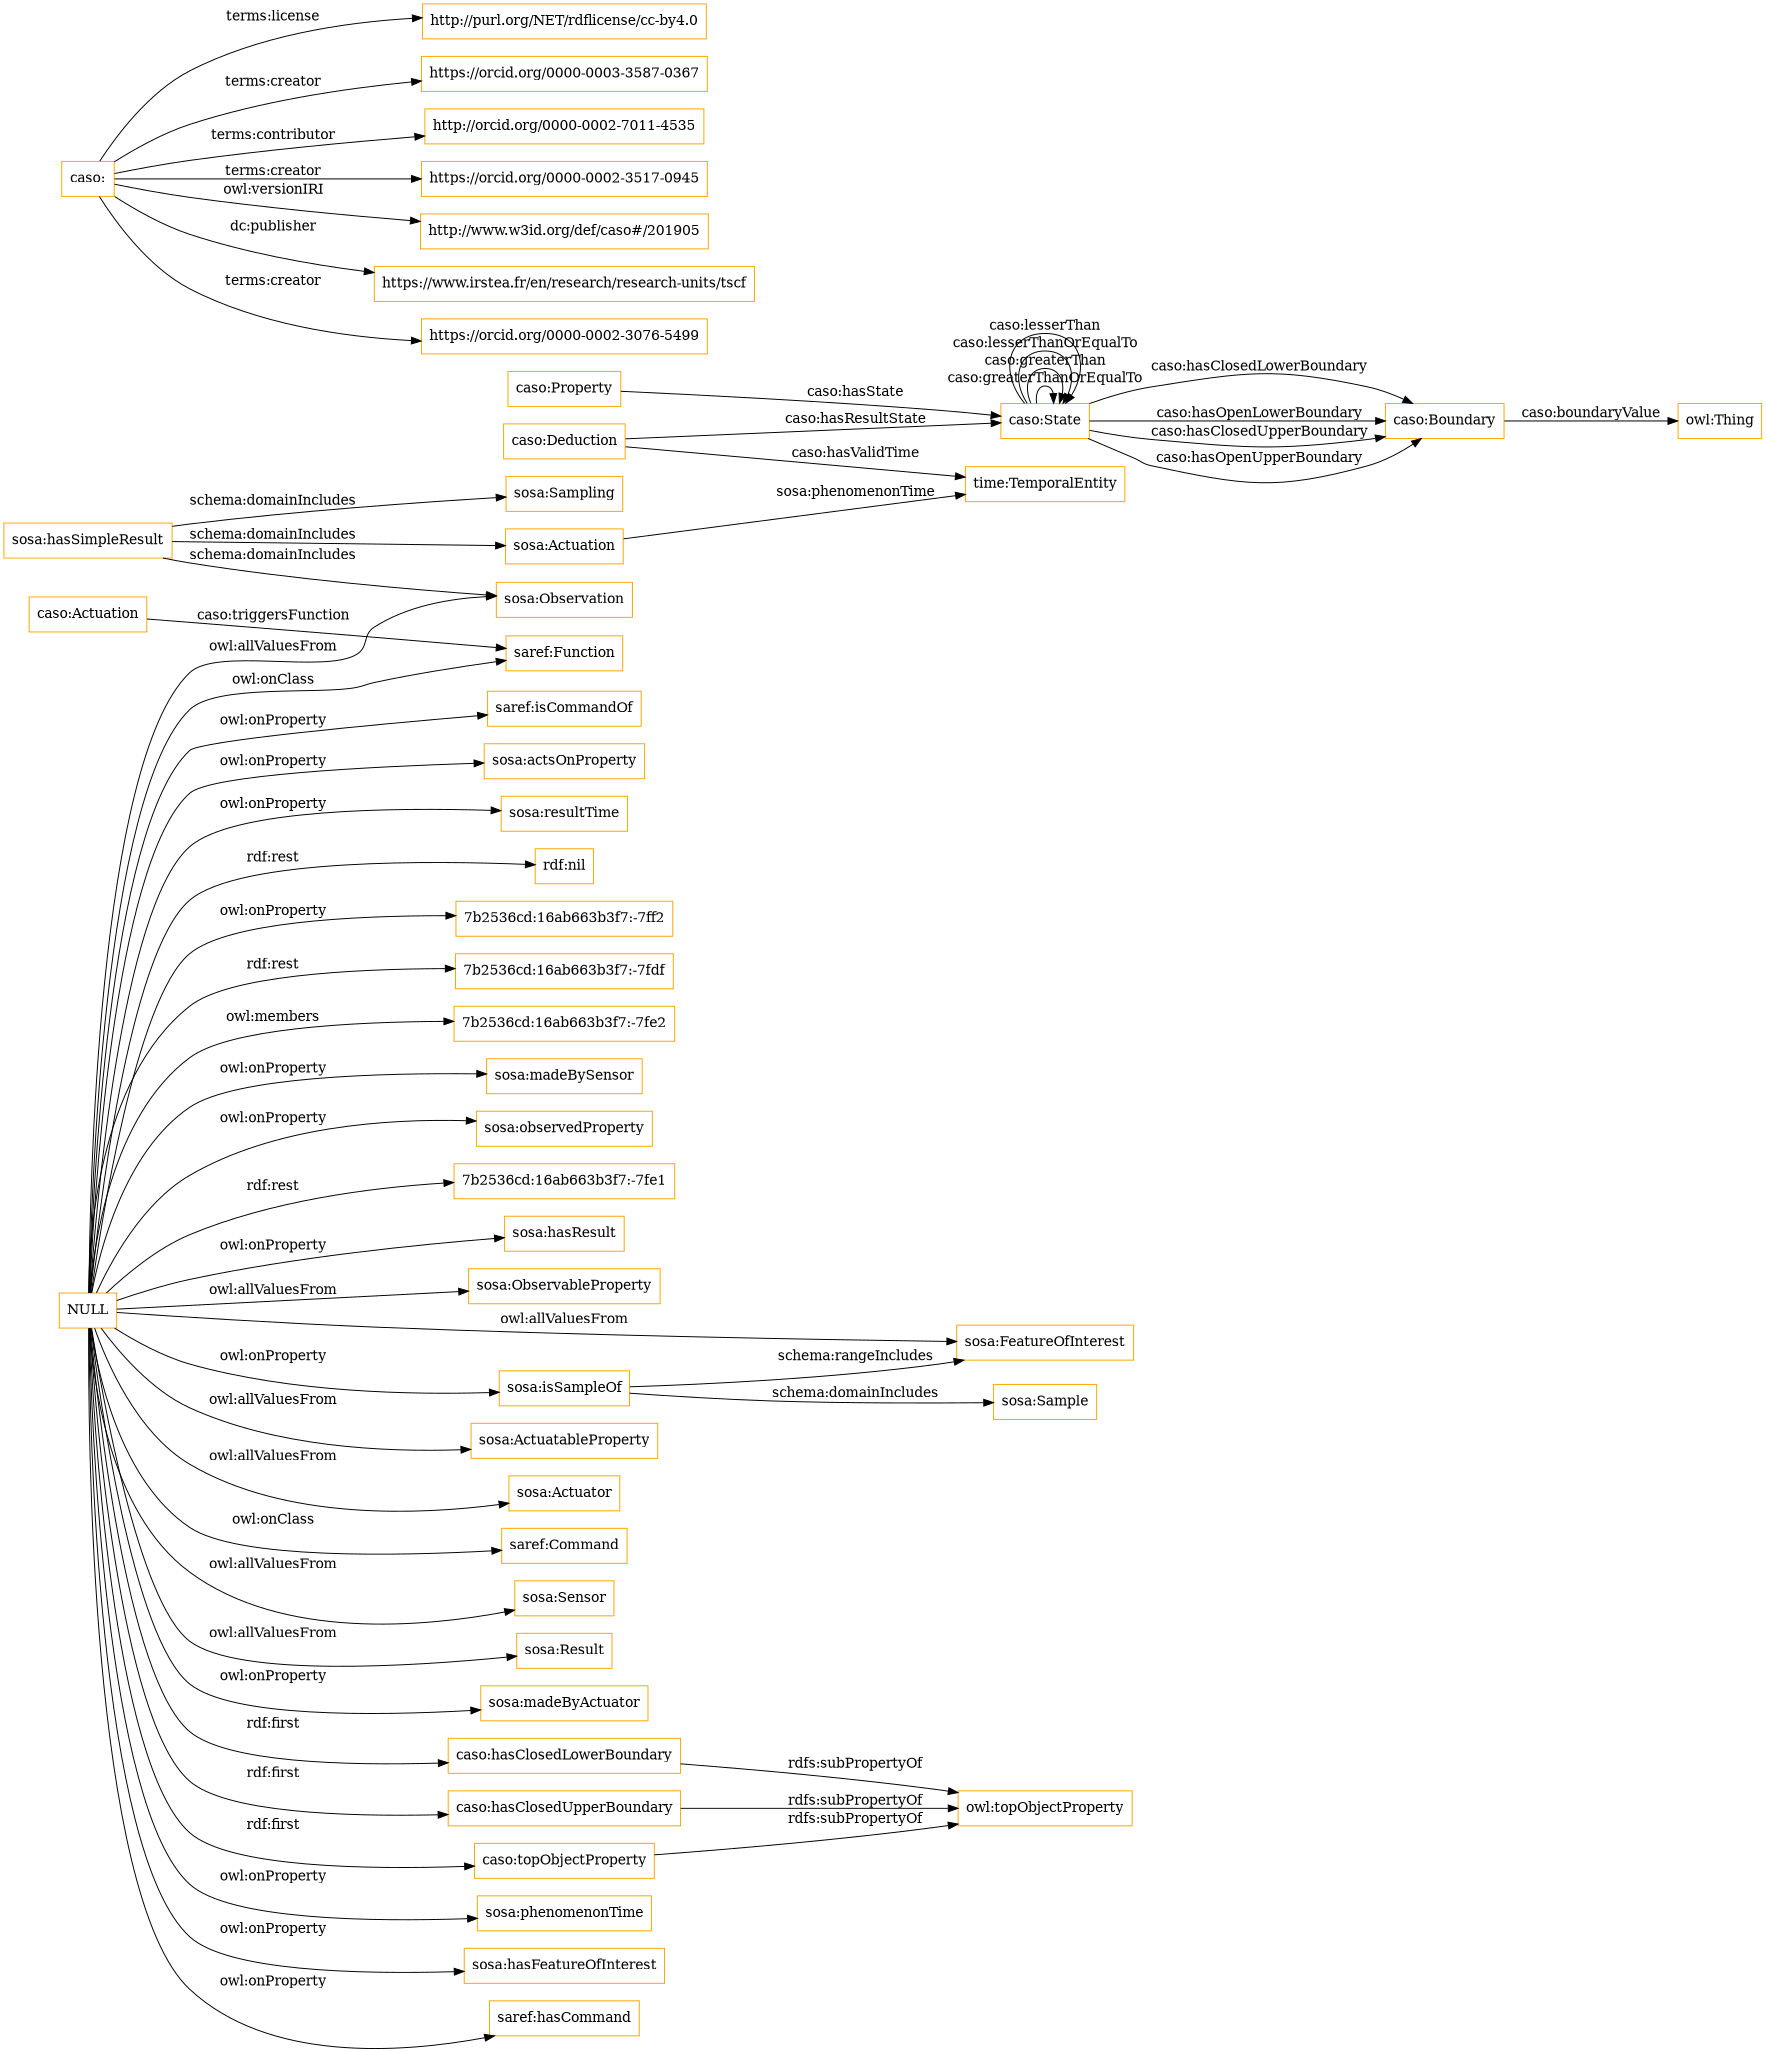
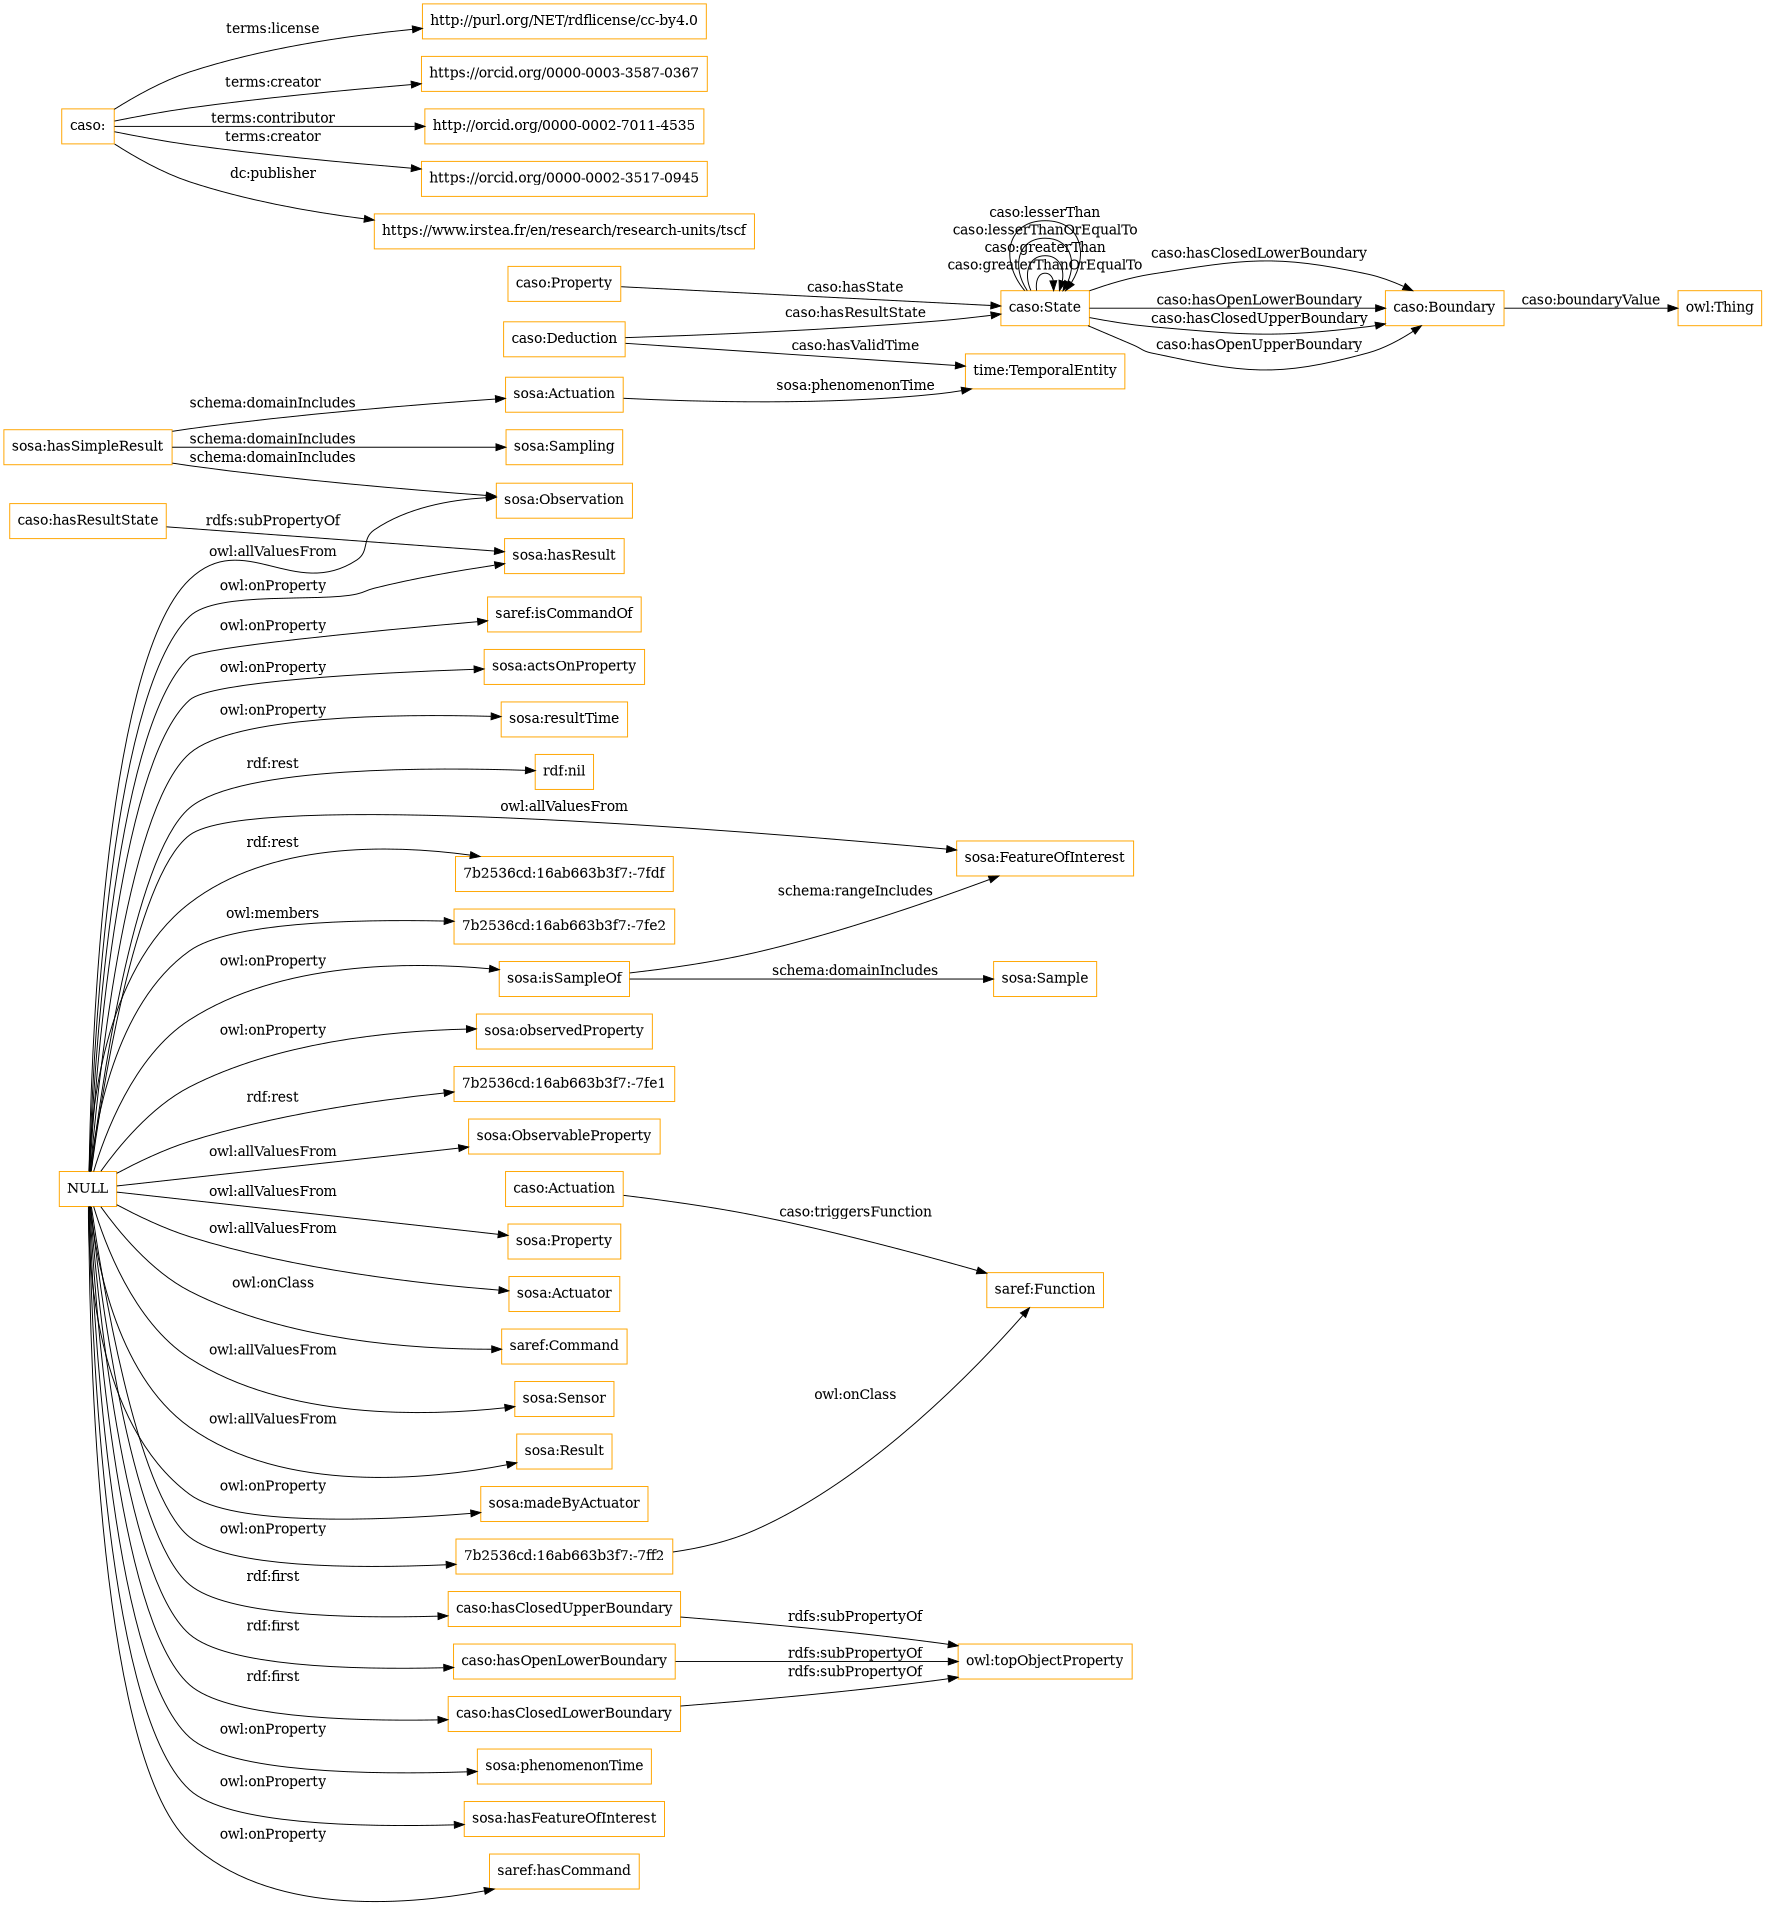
  digraph {
    rankdir=LR
    node [color=orange shape=rectangle]
    "caso:Boundary"
    "owl:Thing"
    "caso:State"
    "caso:Property"
    "sosa:Actuation"
    "time:TemporalEntity"
    "caso:Actuation"
    "saref:Function"
    "caso:Deduction"
    NULL
    "sosa:ObservableProperty"
    "sosa:FeatureOfInterest"
-   "sosa:ActuatableProperty"
+   "sosa:ActuatableProperty" [label="sosa:Property"]
    "sosa:Actuator"
    "sosa:Observation"
    "saref:Command"
    "sosa:Sensor"
    "sosa:Result"
    "sosa:madeByActuator"
    "caso:hasClosedLowerBoundary"
    "caso:hasClosedUpperBoundary"
    "sosa:phenomenonTime"
    "sosa:hasFeatureOfInterest"
    "saref:hasCommand"
    "saref:isCommandOf"
    "sosa:isSampleOf"
    "sosa:actsOnProperty"
    "sosa:resultTime"
    "rdf:nil"
    "7b2536cd:16ab663b3f7:-7ff2"
    "7b2536cd:16ab663b3f7:-7fdf"
-   "caso:hasOpenLowerBoundary" [label="caso:topObjectProperty"]
+   "caso:hasOpenLowerBoundary"
    "7b2536cd:16ab663b3f7:-7fe2"
-   "sosa:madeBySensor"
    "sosa:observedProperty"
    "7b2536cd:16ab663b3f7:-7fe1"
    "sosa:hasResult"
    "owl:topObjectProperty"
    "sosa:Sample"
    "sosa:hasSimpleResult"
    "sosa:Sampling"
+   "caso:hasResultState"
    "caso:"
    "http://purl.org/NET/rdflicense/cc-by4.0"
    "https://orcid.org/0000-0003-3587-0367"
    "http://orcid.org/0000-0002-7011-4535"
    "https://orcid.org/0000-0002-3517-0945"
-   "http://www.w3id.org/def/caso#/201905"
    "https://www.irstea.fr/en/research/research-units/tscf"
-   "https://orcid.org/0000-0002-3076-5499"
    "caso:Boundary" -> "owl:Thing" [label="caso:boundaryValue"]
    "caso:State" -> "caso:Boundary" [label="caso:hasClosedLowerBoundary"]
    "caso:State" -> "caso:Boundary" [label="caso:hasOpenLowerBoundary"]
    "caso:State" -> "caso:Boundary" [label="caso:hasClosedUpperBoundary"]
    "caso:State" -> "caso:Boundary" [label="caso:hasOpenUpperBoundary"]
    "caso:State" -> "caso:State" [label="caso:greaterThanOrEqualTo"]
    "caso:State" -> "caso:State" [label="caso:greaterThan"]
    "caso:State" -> "caso:State" [label="caso:lesserThanOrEqualTo"]
    "caso:State" -> "caso:State" [label="caso:lesserThan"]
    "caso:Property" -> "caso:State" [label="caso:hasState"]
    "sosa:Actuation" -> "time:TemporalEntity" [label="sosa:phenomenonTime"]
    "caso:Actuation" -> "saref:Function" [label="caso:triggersFunction"]
    "caso:Deduction" -> "caso:State" [label="caso:hasResultState"]
    "caso:Deduction" -> "time:TemporalEntity" [label="caso:hasValidTime"]
-   NULL -> "saref:Function" [label="owl:onClass"]
+   "7b2536cd:16ab663b3f7:-7ff2" -> "saref:Function" [label="owl:onClass"]
    NULL -> "sosa:ObservableProperty" [label="owl:allValuesFrom"]
    NULL -> "sosa:FeatureOfInterest" [label="owl:allValuesFrom"]
    NULL -> "sosa:ActuatableProperty" [label="owl:allValuesFrom"]
    NULL -> "sosa:Actuator" [label="owl:allValuesFrom"]
    NULL -> "sosa:Observation" [label="owl:allValuesFrom"]
    NULL -> "saref:Command" [label="owl:onClass"]
    NULL -> "sosa:Sensor" [label="owl:allValuesFrom"]
    NULL -> "sosa:Result" [label="owl:allValuesFrom"]
    NULL -> "sosa:madeByActuator" [label="owl:onProperty"]
    NULL -> "caso:hasClosedLowerBoundary" [label="rdf:first"]
    NULL -> "caso:hasClosedUpperBoundary" [label="rdf:first"]
    NULL -> "sosa:phenomenonTime" [label="owl:onProperty"]
    NULL -> "sosa:hasFeatureOfInterest" [label="owl:onProperty"]
    NULL -> "saref:hasCommand" [label="owl:onProperty"]
    NULL -> "saref:isCommandOf" [label="owl:onProperty"]
    NULL -> "sosa:isSampleOf" [label="owl:onProperty"]
    NULL -> "sosa:actsOnProperty" [label="owl:onProperty"]
    NULL -> "sosa:resultTime" [label="owl:onProperty"]
    NULL -> "rdf:nil" [label="rdf:rest"]
    NULL -> "7b2536cd:16ab663b3f7:-7ff2" [label="owl:onProperty"]
    NULL -> "7b2536cd:16ab663b3f7:-7fdf" [label="rdf:rest"]
    NULL -> "caso:hasOpenLowerBoundary" [label="rdf:first"]
    NULL -> "7b2536cd:16ab663b3f7:-7fe2" [label="owl:members"]
-   NULL -> "sosa:madeBySensor" [label="owl:onProperty"]
    NULL -> "sosa:observedProperty" [label="owl:onProperty"]
    NULL -> "7b2536cd:16ab663b3f7:-7fe1" [label="rdf:rest"]
    NULL -> "sosa:hasResult" [label="owl:onProperty"]
    "caso:hasClosedLowerBoundary" -> "owl:topObjectProperty" [label="rdfs:subPropertyOf"]
    "caso:hasClosedUpperBoundary" -> "owl:topObjectProperty" [label="rdfs:subPropertyOf"]
    "sosa:isSampleOf" -> "sosa:FeatureOfInterest" [label="schema:rangeIncludes"]
    "sosa:isSampleOf" -> "sosa:Sample" [label="schema:domainIncludes"]
    "caso:hasOpenLowerBoundary" -> "owl:topObjectProperty" [label="rdfs:subPropertyOf"]
    "sosa:hasSimpleResult" -> "sosa:Actuation" [label="schema:domainIncludes"]
    "sosa:hasSimpleResult" -> "sosa:Observation" [label="schema:domainIncludes"]
    "sosa:hasSimpleResult" -> "sosa:Sampling" [label="schema:domainIncludes"]
+   "caso:hasResultState" -> "sosa:hasResult" [label="rdfs:subPropertyOf"]
    "caso:" -> "http://purl.org/NET/rdflicense/cc-by4.0" [label="terms:license"]
    "caso:" -> "https://orcid.org/0000-0003-3587-0367" [label="terms:creator"]
    "caso:" -> "http://orcid.org/0000-0002-7011-4535" [label="terms:contributor"]
    "caso:" -> "https://orcid.org/0000-0002-3517-0945" [label="terms:creator"]
-   "caso:" -> "http://www.w3id.org/def/caso#/201905" [label="owl:versionIRI"]
    "caso:" -> "https://www.irstea.fr/en/research/research-units/tscf" [label="dc:publisher"]
-   "caso:" -> "https://orcid.org/0000-0002-3076-5499" [label="terms:creator"]
  }
